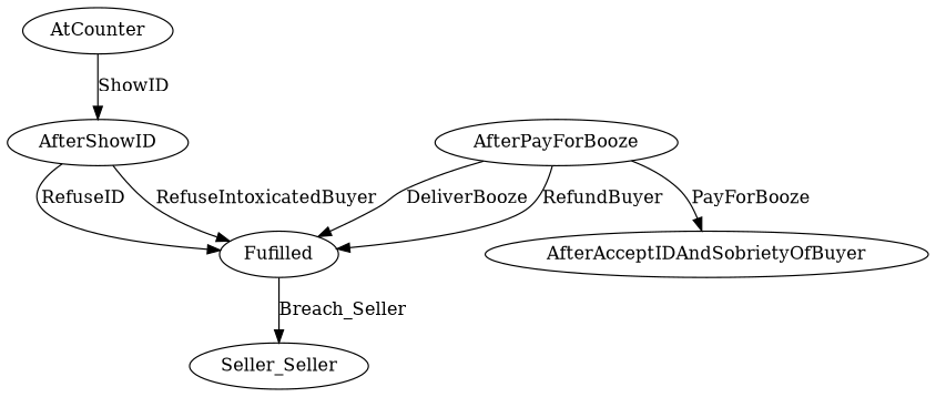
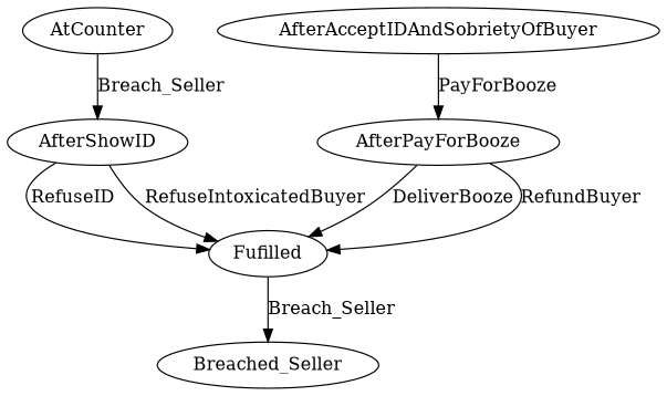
  digraph {
    n1 [label=Fufilled]
-   Breached_Seller [label=Seller_Seller]
+   Breached_Seller
    n3 [label=AtCounter]
    AfterShowID
    AfterAcceptIDAndSobrietyOfBuyer
    AfterPayForBooze
    n1 -> Breached_Seller [label=Breach_Seller]
-   n3 -> AfterShowID [label=ShowID]
+   n3 -> AfterShowID [label=Breach_Seller]
    AfterShowID -> n1 [label=RefuseID]
    AfterShowID -> n1 [label=RefuseIntoxicatedBuyer]
-   AfterPayForBooze -> AfterAcceptIDAndSobrietyOfBuyer [label=PayForBooze]
+   AfterAcceptIDAndSobrietyOfBuyer -> AfterPayForBooze [label=PayForBooze]
    AfterPayForBooze -> n1 [label=DeliverBooze]
    AfterPayForBooze -> n1 [label=RefundBuyer]
  }
